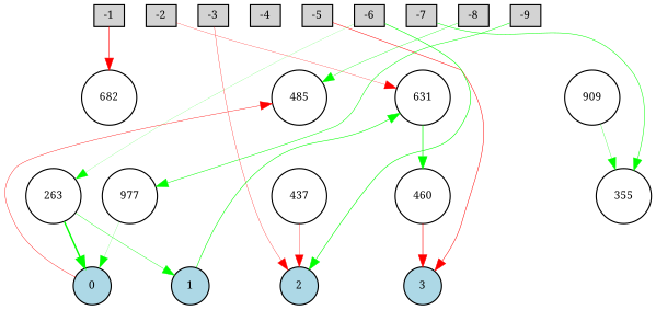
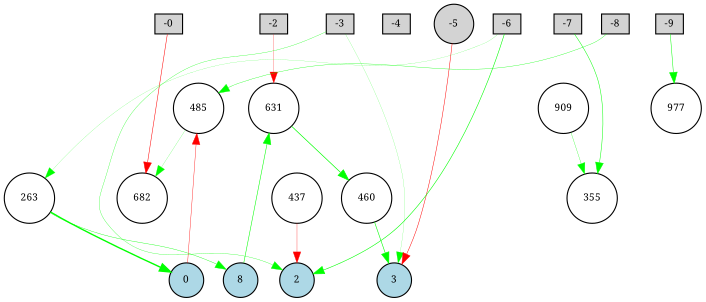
  digraph {
    fontname="Noto Serif"
    node [fillcolor=lightgray fontname="Noto Serif" fontsize=9 shape=circle style=filled]
    edge [fontname="Noto Serif" style=solid color=green]
-   -1 [height=0.2 shape=box width=0.2]
+   -1 [height=0.2 shape=box width=0.2 label=-0]
    -2 [height=0.2 shape=box width=0.2]
    -3 [height=0.2 shape=box width=0.2]
    -4 [height=0.2 shape=box width=0.2]
-   -5 [height=0.2 shape=box width=0.2]
+   -5 [height=0.2 width=0.2]
    -6 [height=0.2 shape=box width=0.2]
    -7 [height=0.2 shape=box width=0.2]
    -8 [height=0.2 shape=box width=0.2]
    -9 [height=0.2 shape=box width=0.2]
    0 [fillcolor=lightblue height=0.2 width=0.2]
-   1 [fillcolor=lightblue height=0.2 width=0.2]
+   1 [fillcolor=lightblue height=0.2 width=0.2 label=8]
    2 [fillcolor=lightblue height=0.2 width=0.2]
    3 [fillcolor=lightblue height=0.2 width=0.2]
    n14 [height=0.2 label=682 width=0.2 fillcolor="" style=""]
    631 [fillcolor=white height=0.2 width=0.2]
    263 [fillcolor=white height=0.2 width=0.2]
    355 [height=0.2 width=0.2 fillcolor="" style=""]
    485 [height=0.2 width=0.2 fillcolor="" style=""]
    977 [fillcolor=white height=0.2 width=0.2]
    460 [fillcolor=white height=0.2 width=0.2]
    437 [fillcolor=white height=0.2 width=0.2]
    909 [height=0.2 width=0.2 fillcolor="" style=""]
    subgraph sub_1 {
      rank=source
      -1
      -2
      -3
      -4
      -5
      -6
      -7
      -8
      -9
    }
    subgraph sub_2 {
      rank=sink
      0
      1
      2
      3
    }
    -1 -> -2 [style=invis color=""]
    -1 -> n14 [color=red penwidth=0.45441328927163493]
    -2 -> -3 [style=invis color=""]
    -2 -> 631 [color=red penwidth=0.21858858739500187]
    -3 -> -4 [style=invis color=""]
-   -3 -> 2 [color=red penwidth=0.26104752084953464]
+   -3 -> 2 [penwidth=0.26104752084953464]
+   -3 -> 3 [penwidth=0.13831771300612888]
    -4 -> -5 [style=invis color=""]
    -5 -> -6 [style=invis color=""]
    -5 -> 3 [color=red penwidth=0.4322280305131324]
    -6 -> -7 [style=invis color=""]
    -6 -> 2 [penwidth=0.5134413103391726]
    -6 -> 263 [penwidth=0.13288278130309975]
    -7 -> -8 [style=invis color=""]
    -7 -> 355 [penwidth=0.4409929393369916]
    -8 -> -9 [style=invis color=""]
    -8 -> 485 [penwidth=0.2967224597998154]
    -9 -> 977 [penwidth=0.43115903679559087]
    0 -> 1 [style=invis color=""]
    0 -> 485 [color=red penwidth=0.33793911241551045]
    1 -> 2 [style=invis color=""]
    1 -> 631 [penwidth=0.48137453259182106]
    2 -> 3 [style=invis color=""]
    631 -> 460 [penwidth=0.6135075254081582]
    263 -> 0 [penwidth=1.2355915156773274]
    263 -> 1 [penwidth=0.3280996098033234]
-   977 -> 0 [penwidth=0.14782660810600917]
-   460 -> 3 [color=red penwidth=0.5142864029329237]
+   485 -> n14 [penwidth=0.16078227812788382]
+   460 -> 3 [penwidth=0.5142864029329237]
    437 -> 2 [color=red penwidth=0.27323721405277057]
    909 -> 355 [penwidth=0.2535529603566862]
  }
